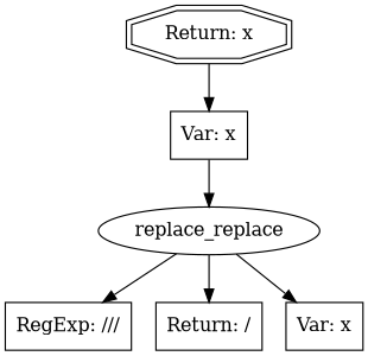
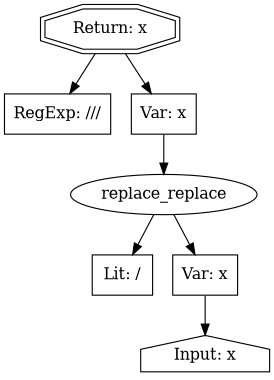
  digraph {
    node [shape=box]
+   n1 [label="Input: x" shape=house]
    n2 [label=replace_replace shape=ellipse]
    n3 [label="RegExp: /\//"]
-   n4 [label="Return: /"]
+   n4 [label="Lit: /"]
    n5 [label="Var: x"]
    n6 [label="Var: x"]
    n7 [label="Return: x" shape=doubleoctagon]
-   n2 -> n3
+   n7 -> n3
    n2 -> n4
    n2 -> n5
+   n5 -> n1
    n6 -> n2
    n7 -> n6
  }
